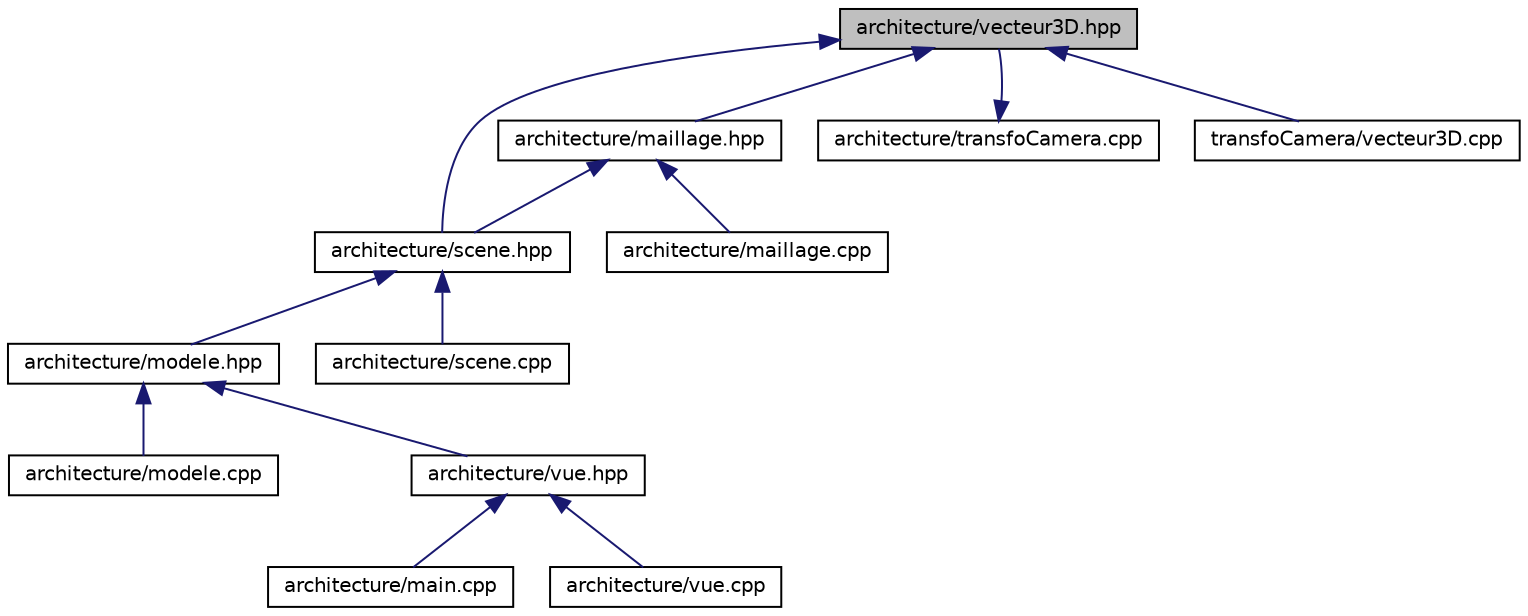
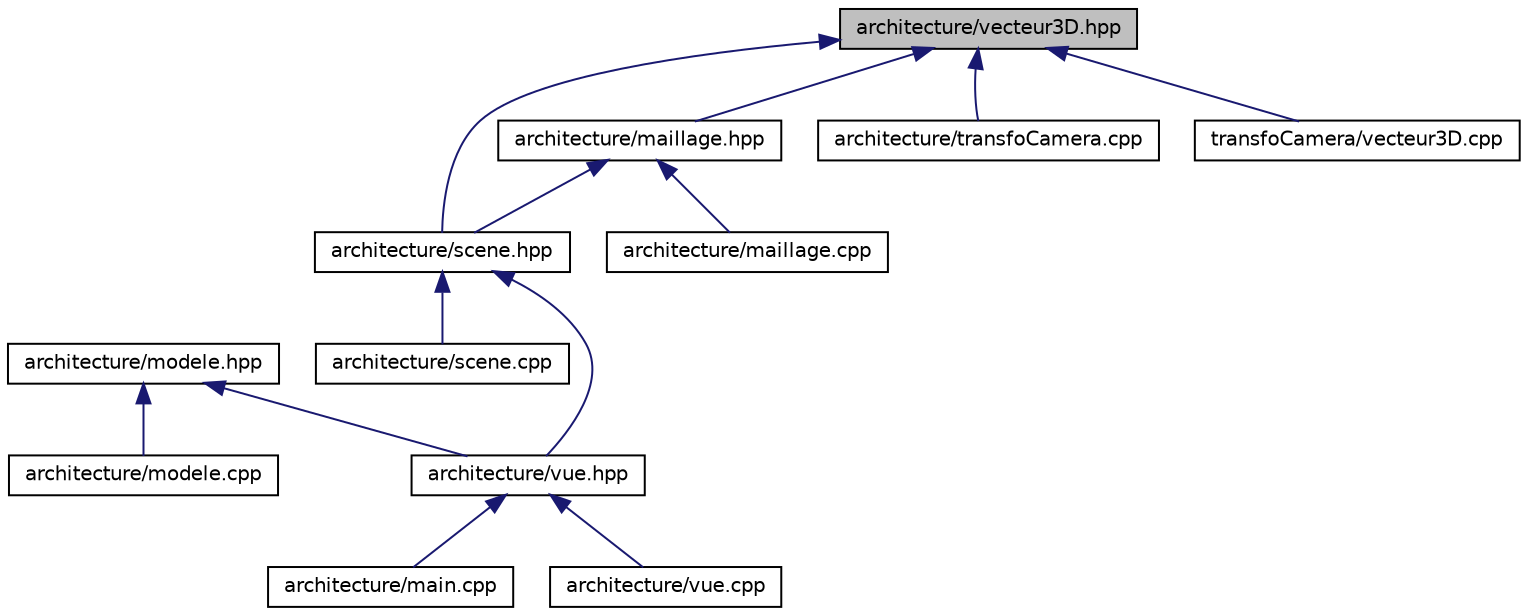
  digraph {
    node [color=black fillcolor=white fontname=Helvetica fontsize=10 shape=record style=filled]
    edge [color=midnightblue dir=back fontname=Helvetica fontsize=10 labelfontname=Helvetica labelfontsize=10 style=solid]
    n1 [fillcolor=grey75 fontcolor=black height=0.2 label="architecture/vecteur3D.hpp" width=0.4]
    n2 [height=0.2 label="architecture/maillage.hpp" width=0.4]
    n3 [height=0.2 label="architecture/scene.hpp" width=0.4]
    n4 [height=0.2 label="architecture/transfoCamera.cpp" width=0.4]
    n5 [height=0.2 label="transfoCamera/vecteur3D.cpp" width=0.4]
    n6 [height=0.2 label="architecture/maillage.cpp" width=0.4]
    n7 [height=0.2 label="architecture/modele.hpp" width=0.4]
    n8 [height=0.2 label="architecture/scene.cpp" width=0.4]
    n9 [height=0.2 label="architecture/vue.hpp" width=0.4]
    n10 [height=0.2 label="architecture/modele.cpp" width=0.4]
    n11 [height=0.2 label="architecture/main.cpp" width=0.4]
    n12 [height=0.2 label="architecture/vue.cpp" width=0.4]
    n1 -> n2
    n1 -> n3
-   n4 -> n1
+   n1 -> n4
    n1 -> n5
    n2 -> n3
    n2 -> n6
-   n3 -> n7
+   n3 -> n9
    n3 -> n8
    n7 -> n9
    n7 -> n10
    n9 -> n11
    n9 -> n12
  }
